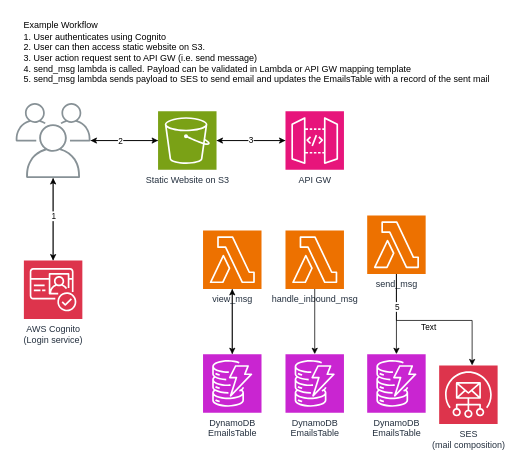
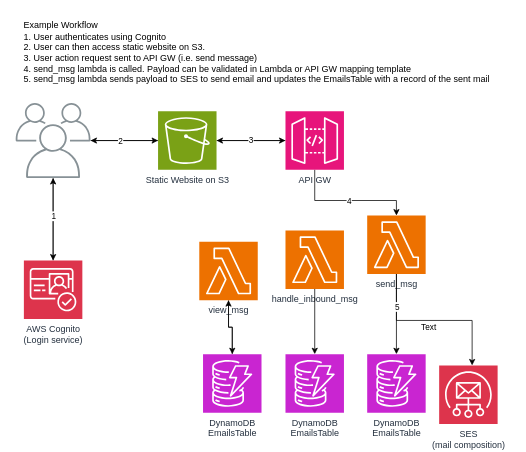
  <mxCell id="0" />
  <mxCell id="1" parent="0" />
  <mxCell id="2" style="edgeStyle=orthogonalEdgeStyle;rounded=0;orthogonalLoop=1;jettySize=auto;html=1;" edge="1" parent="1" source="3" target="7"><mxGeometry relative="1" as="geometry" /></mxCell>
  <mxCell id="3" value="" style="sketch=0;outlineConnect=0;gradientColor=none;fontColor=#545B64;strokeColor=none;fillColor=#879196;dashed=0;verticalLabelPosition=bottom;verticalAlign=top;align=center;html=1;fontSize=12;fontStyle=0;aspect=fixed;shape=mxgraph.aws4.illustration_users;pointerEvents=1" parent="1" vertex="1"><mxGeometry x="20" y="137" width="100" height="100" as="geometry" /></mxCell>
  <mxCell id="4" style="edgeStyle=orthogonalEdgeStyle;rounded=0;orthogonalLoop=1;jettySize=auto;html=1;" edge="1" parent="1" source="7" target="3"><mxGeometry relative="1" as="geometry"><Array as="points"><mxPoint x="160" y="187" /><mxPoint x="160" y="187" /></Array></mxGeometry></mxCell>
  <mxCell id="5" value="2" style="edgeLabel;html=1;align=center;verticalAlign=middle;resizable=0;points=[];" vertex="1" connectable="0" parent="4"><mxGeometry x="0.132" relative="1" as="geometry"><mxPoint as="offset" /></mxGeometry></mxCell>
  <mxCell id="6" style="edgeStyle=orthogonalEdgeStyle;rounded=0;orthogonalLoop=1;jettySize=auto;html=1;" edge="1" parent="1" source="7" target="13"><mxGeometry relative="1" as="geometry" /></mxCell>
  <mxCell id="7" value="Static Website on S3" style="sketch=0;points=[[0,0,0],[0.25,0,0],[0.5,0,0],[0.75,0,0],[1,0,0],[0,1,0],[0.25,1,0],[0.5,1,0],[0.75,1,0],[1,1,0],[0,0.25,0],[0,0.5,0],[0,0.75,0],[1,0.25,0],[1,0.5,0],[1,0.75,0]];outlineConnect=0;fontColor=#232F3E;fillColor=#7AA116;strokeColor=#ffffff;dashed=0;verticalLabelPosition=bottom;verticalAlign=top;align=center;html=1;fontSize=12;fontStyle=0;aspect=fixed;shape=mxgraph.aws4.resourceIcon;resIcon=mxgraph.aws4.s3;" parent="1" vertex="1"><mxGeometry x="210" y="148" width="78" height="78" as="geometry" /></mxCell>
  <mxCell id="8" style="edgeStyle=orthogonalEdgeStyle;rounded=0;orthogonalLoop=1;jettySize=auto;html=1;" edge="1" parent="1" source="9" target="3"><mxGeometry relative="1" as="geometry" /></mxCell>
  <mxCell id="9" value="AWS Cognito&lt;br&gt;(Login service)" style="sketch=0;points=[[0,0,0],[0.25,0,0],[0.5,0,0],[0.75,0,0],[1,0,0],[0,1,0],[0.25,1,0],[0.5,1,0],[0.75,1,0],[1,1,0],[0,0.25,0],[0,0.5,0],[0,0.75,0],[1,0.25,0],[1,0.5,0],[1,0.75,0]];outlineConnect=0;fontColor=#232F3E;fillColor=#DD344C;strokeColor=#ffffff;dashed=0;verticalLabelPosition=bottom;verticalAlign=top;align=center;html=1;fontSize=12;fontStyle=0;aspect=fixed;shape=mxgraph.aws4.resourceIcon;resIcon=mxgraph.aws4.cognito;" parent="1" vertex="1"><mxGeometry x="31" y="347" width="78" height="78" as="geometry" /></mxCell>
  <mxCell id="10" value="3" style="edgeStyle=orthogonalEdgeStyle;rounded=0;orthogonalLoop=1;jettySize=auto;html=1;" edge="1" parent="1" source="13" target="7"><mxGeometry relative="1" as="geometry"><Array as="points"><mxPoint x="330" y="187" /><mxPoint x="330" y="187" /></Array></mxGeometry></mxCell>
+ <mxCell id="11" style="edgeStyle=orthogonalEdgeStyle;rounded=0;orthogonalLoop=1;jettySize=auto;html=1;" edge="1" parent="1" source="13" target="24"><mxGeometry relative="1" as="geometry"><Array as="points"><mxPoint x="419" y="267" /><mxPoint x="528" y="267" /></Array></mxGeometry></mxCell>
+ <mxCell id="12" value="4" style="edgeLabel;html=1;align=center;verticalAlign=middle;resizable=0;points=[];" vertex="1" connectable="0" parent="11"><mxGeometry x="0.016" relative="1" as="geometry"><mxPoint as="offset" /></mxGeometry></mxCell>
  <mxCell id="13" value="API GW" style="sketch=0;points=[[0,0,0],[0.25,0,0],[0.5,0,0],[0.75,0,0],[1,0,0],[0,1,0],[0.25,1,0],[0.5,1,0],[0.75,1,0],[1,1,0],[0,0.25,0],[0,0.5,0],[0,0.75,0],[1,0.25,0],[1,0.5,0],[1,0.75,0]];outlineConnect=0;fontColor=#232F3E;fillColor=#E7157B;strokeColor=#ffffff;dashed=0;verticalLabelPosition=bottom;verticalAlign=top;align=center;html=1;fontSize=12;fontStyle=0;aspect=fixed;shape=mxgraph.aws4.resourceIcon;resIcon=mxgraph.aws4.api_gateway;" parent="1" vertex="1"><mxGeometry x="380" y="148" width="78" height="78" as="geometry" /></mxCell>
  <mxCell id="14" style="edgeStyle=orthogonalEdgeStyle;rounded=0;orthogonalLoop=1;jettySize=auto;html=1;" edge="1" parent="1" source="15" target="17"><mxGeometry relative="1" as="geometry" /></mxCell>
- <mxCell id="15" value="view_msg" style="sketch=0;points=[[0,0,0],[0.25,0,0],[0.5,0,0],[0.75,0,0],[1,0,0],[0,1,0],[0.25,1,0],[0.5,1,0],[0.75,1,0],[1,1,0],[0,0.25,0],[0,0.5,0],[0,0.75,0],[1,0.25,0],[1,0.5,0],[1,0.75,0]];outlineConnect=0;fontColor=#232F3E;fillColor=#ED7100;strokeColor=#ffffff;dashed=0;verticalLabelPosition=bottom;verticalAlign=top;align=center;html=1;fontSize=12;fontStyle=0;aspect=fixed;shape=mxgraph.aws4.resourceIcon;resIcon=mxgraph.aws4.lambda;" parent="1" vertex="1"><mxGeometry x="270" y="307" width="78" height="78" as="geometry" /></mxCell>
+ <mxCell id="15" value="view_msg" style="sketch=0;points=[[0,0,0],[0.25,0,0],[0.5,0,0],[0.75,0,0],[1,0,0],[0,1,0],[0.25,1,0],[0.5,1,0],[0.75,1,0],[1,1,0],[0,0.25,0],[0,0.5,0],[0,0.75,0],[1,0.25,0],[1,0.5,0],[1,0.75,0]];outlineConnect=0;fontColor=#232F3E;fillColor=#ED7100;strokeColor=#ffffff;dashed=0;verticalLabelPosition=bottom;verticalAlign=top;align=center;html=1;fontSize=12;fontStyle=0;aspect=fixed;shape=mxgraph.aws4.resourceIcon;resIcon=mxgraph.aws4.lambda;" parent="1" vertex="1"><mxGeometry x="265" y="322" width="78" height="78" as="geometry" /></mxCell>
  <mxCell id="16" style="edgeStyle=orthogonalEdgeStyle;rounded=0;orthogonalLoop=1;jettySize=auto;html=1;" edge="1" parent="1" source="17" target="15"><mxGeometry relative="1" as="geometry" /></mxCell>
  <mxCell id="17" value="DynamoDB&lt;br&gt;EmailsTable" style="sketch=0;points=[[0,0,0],[0.25,0,0],[0.5,0,0],[0.75,0,0],[1,0,0],[0,1,0],[0.25,1,0],[0.5,1,0],[0.75,1,0],[1,1,0],[0,0.25,0],[0,0.5,0],[0,0.75,0],[1,0.25,0],[1,0.5,0],[1,0.75,0]];outlineConnect=0;fontColor=#232F3E;fillColor=#C925D1;strokeColor=#ffffff;dashed=0;verticalLabelPosition=bottom;verticalAlign=top;align=center;html=1;fontSize=12;fontStyle=0;aspect=fixed;shape=mxgraph.aws4.resourceIcon;resIcon=mxgraph.aws4.dynamodb;" parent="1" vertex="1"><mxGeometry x="270" y="472" width="78" height="78" as="geometry" /></mxCell>
  <mxCell id="18" value="SES&lt;br&gt;(mail composition)" style="sketch=0;points=[[0,0,0],[0.25,0,0],[0.5,0,0],[0.75,0,0],[1,0,0],[0,1,0],[0.25,1,0],[0.5,1,0],[0.75,1,0],[1,1,0],[0,0.25,0],[0,0.5,0],[0,0.75,0],[1,0.25,0],[1,0.5,0],[1,0.75,0]];outlineConnect=0;fontColor=#232F3E;fillColor=#DD344C;strokeColor=#ffffff;dashed=0;verticalLabelPosition=bottom;verticalAlign=top;align=center;html=1;fontSize=12;fontStyle=0;aspect=fixed;shape=mxgraph.aws4.resourceIcon;resIcon=mxgraph.aws4.simple_email_service;" parent="1" vertex="1"><mxGeometry x="585" y="487" width="78" height="78" as="geometry" /></mxCell>
  <mxCell id="19" style="edgeStyle=orthogonalEdgeStyle;rounded=0;orthogonalLoop=1;jettySize=auto;html=1;entryX=0.5;entryY=0;entryDx=0;entryDy=0;entryPerimeter=0;" edge="1" parent="1" source="3" target="9"><mxGeometry relative="1" as="geometry" /></mxCell>
  <mxCell id="20" value="1" style="edgeLabel;html=1;align=center;verticalAlign=middle;resizable=0;points=[];" vertex="1" connectable="0" parent="19"><mxGeometry x="-0.091" relative="1" as="geometry"><mxPoint as="offset" /></mxGeometry></mxCell>
  <mxCell id="21" value="handle_inbound_msg" style="sketch=0;points=[[0,0,0],[0.25,0,0],[0.5,0,0],[0.75,0,0],[1,0,0],[0,1,0],[0.25,1,0],[0.5,1,0],[0.75,1,0],[1,1,0],[0,0.25,0],[0,0.5,0],[0,0.75,0],[1,0.25,0],[1,0.5,0],[1,0.75,0]];outlineConnect=0;fontColor=#232F3E;fillColor=#ED7100;strokeColor=#ffffff;dashed=0;verticalLabelPosition=bottom;verticalAlign=top;align=center;html=1;fontSize=12;fontStyle=0;aspect=fixed;shape=mxgraph.aws4.resourceIcon;resIcon=mxgraph.aws4.lambda;" vertex="1" parent="1"><mxGeometry x="380" y="307" width="78" height="78" as="geometry" /></mxCell>
  <mxCell id="22" style="edgeStyle=orthogonalEdgeStyle;rounded=0;orthogonalLoop=1;jettySize=auto;html=1;" edge="1" parent="1" source="24" target="18"><mxGeometry relative="1" as="geometry"><Array as="points"><mxPoint x="528" y="427" /><mxPoint x="629" y="427" /></Array></mxGeometry></mxCell>
  <mxCell id="23" value="Text" style="edgeLabel;html=1;align=center;verticalAlign=middle;resizable=0;points=[];" vertex="1" connectable="0" parent="22"><mxGeometry x="-0.069" y="-8" relative="1" as="geometry"><mxPoint as="offset" /></mxGeometry></mxCell>
  <mxCell id="24" value="send_msg" style="sketch=0;points=[[0,0,0],[0.25,0,0],[0.5,0,0],[0.75,0,0],[1,0,0],[0,1,0],[0.25,1,0],[0.5,1,0],[0.75,1,0],[1,1,0],[0,0.25,0],[0,0.5,0],[0,0.75,0],[1,0.25,0],[1,0.5,0],[1,0.75,0]];outlineConnect=0;fontColor=#232F3E;fillColor=#ED7100;strokeColor=#ffffff;dashed=0;verticalLabelPosition=bottom;verticalAlign=top;align=center;html=1;fontSize=12;fontStyle=0;aspect=fixed;shape=mxgraph.aws4.resourceIcon;resIcon=mxgraph.aws4.lambda;" vertex="1" parent="1"><mxGeometry x="489" y="287" width="78" height="78" as="geometry" /></mxCell>
  <mxCell id="25" value="DynamoDB&lt;br&gt;EmailsTable" style="sketch=0;points=[[0,0,0],[0.25,0,0],[0.5,0,0],[0.75,0,0],[1,0,0],[0,1,0],[0.25,1,0],[0.5,1,0],[0.75,1,0],[1,1,0],[0,0.25,0],[0,0.5,0],[0,0.75,0],[1,0.25,0],[1,0.5,0],[1,0.75,0]];outlineConnect=0;fontColor=#232F3E;fillColor=#C925D1;strokeColor=#ffffff;dashed=0;verticalLabelPosition=bottom;verticalAlign=top;align=center;html=1;fontSize=12;fontStyle=0;aspect=fixed;shape=mxgraph.aws4.resourceIcon;resIcon=mxgraph.aws4.dynamodb;" vertex="1" parent="1"><mxGeometry x="380" y="472" width="78" height="78" as="geometry" /></mxCell>
  <mxCell id="26" style="edgeStyle=orthogonalEdgeStyle;rounded=0;orthogonalLoop=1;jettySize=auto;html=1;entryX=0.5;entryY=0;entryDx=0;entryDy=0;entryPerimeter=0;" edge="1" parent="1" source="21" target="25"><mxGeometry relative="1" as="geometry" /></mxCell>
  <mxCell id="27" value="DynamoDB&lt;br&gt;EmailsTable" style="sketch=0;points=[[0,0,0],[0.25,0,0],[0.5,0,0],[0.75,0,0],[1,0,0],[0,1,0],[0.25,1,0],[0.5,1,0],[0.75,1,0],[1,1,0],[0,0.25,0],[0,0.5,0],[0,0.75,0],[1,0.25,0],[1,0.5,0],[1,0.75,0]];outlineConnect=0;fontColor=#232F3E;fillColor=#C925D1;strokeColor=#ffffff;dashed=0;verticalLabelPosition=bottom;verticalAlign=top;align=center;html=1;fontSize=12;fontStyle=0;aspect=fixed;shape=mxgraph.aws4.resourceIcon;resIcon=mxgraph.aws4.dynamodb;" vertex="1" parent="1"><mxGeometry x="489" y="472" width="78" height="78" as="geometry" /></mxCell>
  <mxCell id="28" style="edgeStyle=orthogonalEdgeStyle;rounded=0;orthogonalLoop=1;jettySize=auto;html=1;entryX=0.5;entryY=0;entryDx=0;entryDy=0;entryPerimeter=0;" edge="1" parent="1" source="24" target="27"><mxGeometry relative="1" as="geometry" /></mxCell>
  <mxCell id="29" value="5" style="edgeLabel;html=1;align=center;verticalAlign=middle;resizable=0;points=[];" vertex="1" connectable="0" parent="28"><mxGeometry x="-0.195" relative="1" as="geometry"><mxPoint as="offset" /></mxGeometry></mxCell>
  <mxCell id="30" value="&lt;div&gt;Example Workflow&lt;/div&gt;1. User authenticates using Cognito&lt;div&gt;2. User can then access static website on S3.&lt;/div&gt;&lt;div&gt;3. User action request sent to API GW (i.e. send message)&lt;/div&gt;&lt;div style=&quot;&quot;&gt;4. send_msg lambda is called. Payload can be validated in Lambda or API GW mapping template&lt;/div&gt;&lt;div style=&quot;&quot;&gt;5.&amp;nbsp;&lt;span style=&quot;background-color: transparent; color: light-dark(rgb(0, 0, 0), rgb(255, 255, 255));&quot;&gt;send_msg lambda sends payload to SES to send email and updates the EmailsTable with a record of the sent mail&lt;/span&gt;&lt;/div&gt;" style="text;html=1;align=left;verticalAlign=middle;resizable=0;points=[];autosize=1;strokeColor=none;fillColor=none;" vertex="1" parent="1"><mxGeometry x="29" y="20" width="650" height="100" as="geometry" /></mxCell>
